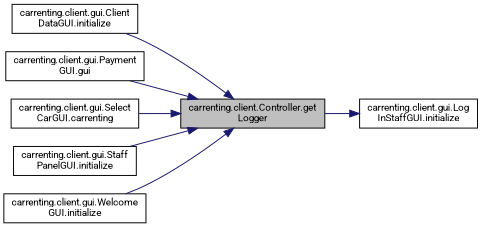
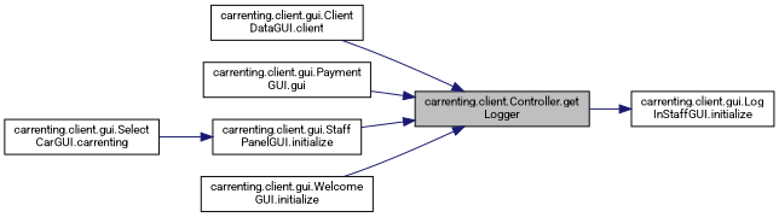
  digraph {
    fontname=Roboto
    rankdir=RL
    node [color=black fillcolor=white fontname=Roboto fontsize=10 shape=record style=filled]
    edge [color=midnightblue dir=back fontname=Roboto fontsize=10 labelfontname=Helvetica labelfontsize=10 style=solid]
    n1 [fillcolor=grey75 fontcolor=black height=0.2 label="carrenting.client.Controller.get\lLogger" width=0.4]
-   n2 [height=0.2 label="carrenting.client.gui.Client\lDataGUI.initialize" width=0.4]
+   n2 [height=0.2 label="carrenting.client.gui.Client\lDataGUI.client" width=0.4]
    n3 [height=0.2 label="carrenting.client.gui.Payment\lGUI.gui" width=0.4]
    n4 [height=0.2 label="carrenting.client.gui.Select\lCarGUI.carrenting" width=0.4]
    n5 [height=0.2 label="carrenting.client.gui.Staff\lPanelGUI.initialize" width=0.4]
    n6 [height=0.2 label="carrenting.client.gui.Welcome\lGUI.initialize" width=0.4]
    n7 [height=0.2 label="carrenting.client.gui.Log\lInStaffGUI.initialize" width=0.4]
    n1 -> n2
    n1 -> n3
-   n1 -> n4
+   n5 -> n4
    n1 -> n5
    n1 -> n6
    n7 -> n1
  }
